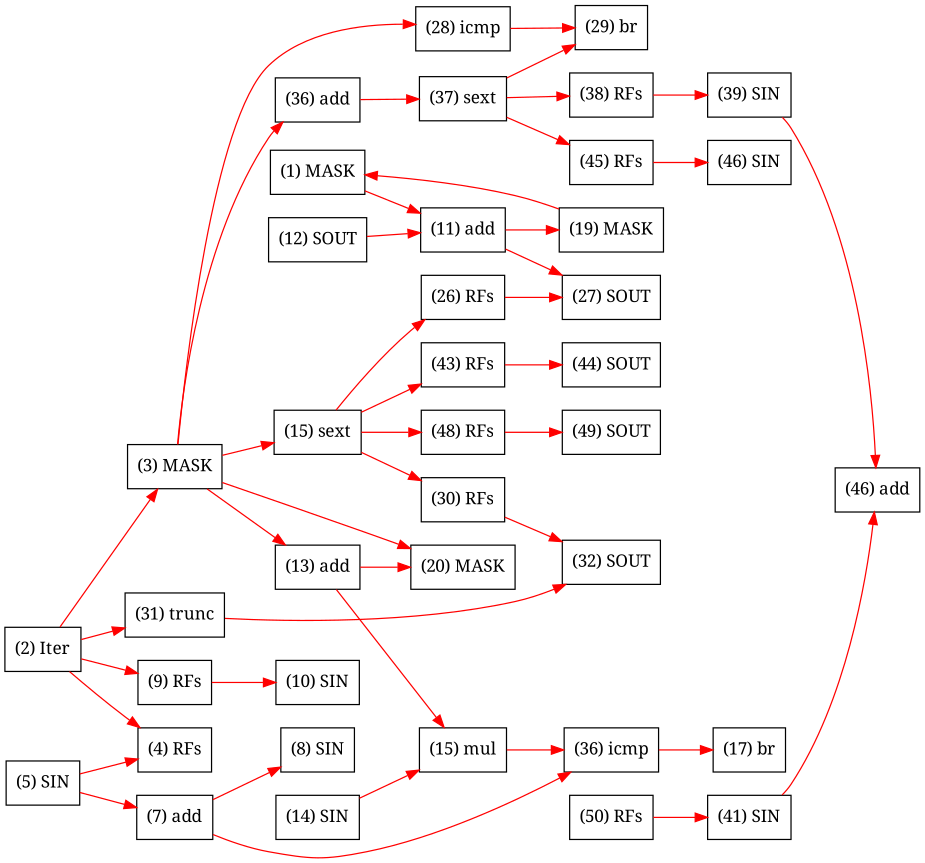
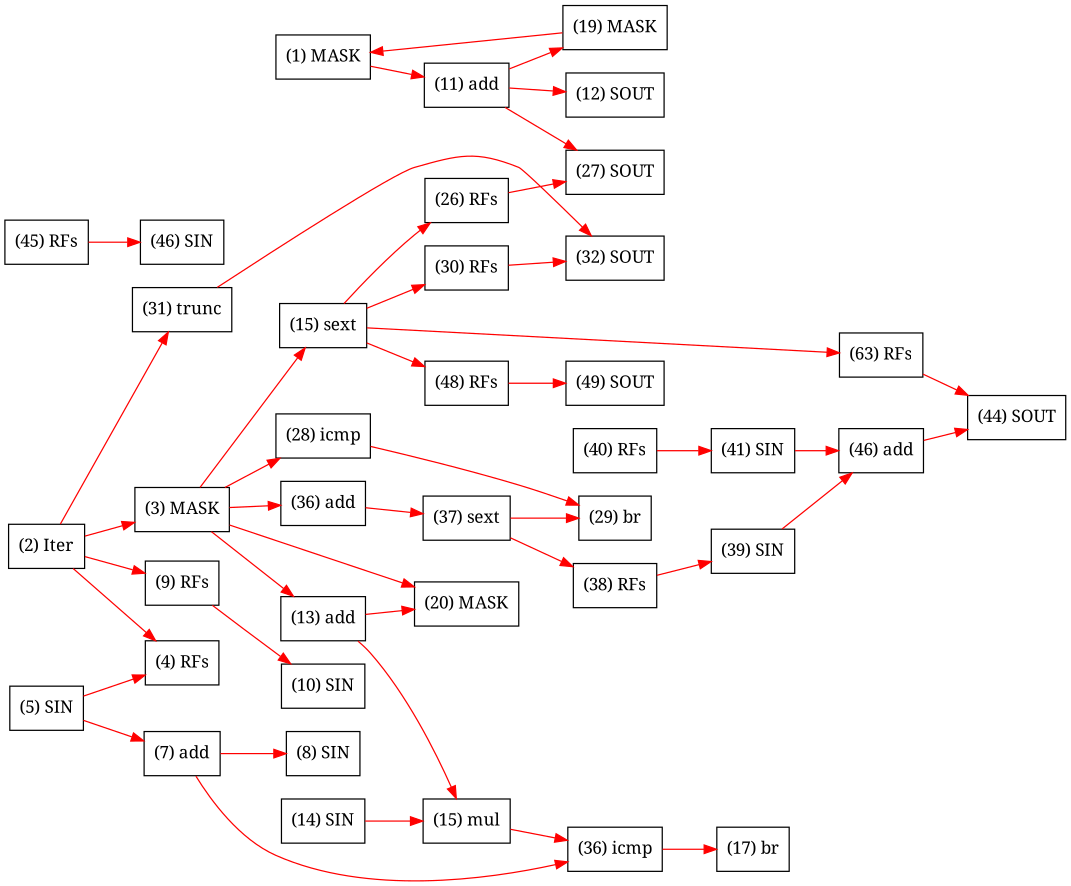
  digraph {
    fontname="Noto Serif"
    rankdir=LR
    node [fontname="Noto Serif" shape=record]
    edge [color=red fontname="Noto Serif"]
    n1 [label="(1) MASK"]
    n2 [label="(11) add"]
    n3 [label="(12) SOUT"]
    n4 [label="(19) MASK"]
    n5 [label="(27) SOUT"]
    n6 [label="(2) Iter"]
    n7 [label="(4) RFs"]
    n8 [label="(9) RFs"]
    n9 [label="(31) trunc"]
    n10 [label="(3) MASK"]
    n11 [label="(10) SIN"]
    n12 [label="(32) SOUT"]
    n13 [label="(13) add"]
    n14 [label="(20) MASK"]
    n15 [label="(15) sext"]
    n16 [label="(28) icmp"]
    n17 [label="(36) add"]
    n18 [label="(15) mul"]
    n19 [label="(26) RFs"]
    n20 [label="(30) RFs"]
-   n21 [label="(43) RFs"]
+   n21 [label="(63) RFs"]
    n22 [label="(48) RFs"]
    n23 [label="(29) br"]
    n24 [label="(37) sext"]
    n25 [label="(5) SIN"]
    n26 [label="(7) add"]
    n27 [label="(8) SIN"]
    n28 [label="(36) icmp"]
    n29 [label="(17) br"]
    n30 [label="(14) SIN"]
    n31 [label="(44) SOUT"]
    n32 [label="(49) SOUT"]
    n33 [label="(38) RFs"]
    n34 [label="(45) RFs"]
    n35 [label="(39) SIN"]
-   n36 [label="(50) RFs"]
+   n36 [label="(40) RFs"]
    n37 [label="(41) SIN"]
    n38 [label="(46) SIN"]
    n39 [label="(46) add"]
    n1 -> n2
-   n3 -> n2
+   n2 -> n3
    n2 -> n4
    n2 -> n5
    n4 -> n1
    n6 -> n7
    n6 -> n8
    n6 -> n9
    n6 -> n10
    n8 -> n11
    n9 -> n12
    n10 -> n13
    n10 -> n14
    n10 -> n15
    n10 -> n16
    n10 -> n17
    n13 -> n14
    n13 -> n18
    n15 -> n19
    n15 -> n20
    n15 -> n21
    n15 -> n22
    n16 -> n23
    n17 -> n24
    n18 -> n28
    n19 -> n5
    n20 -> n12
    n21 -> n31
    n22 -> n32
    n24 -> n23
    n24 -> n33
-   n24 -> n34
    n25 -> n7
    n25 -> n26
    n26 -> n27
    n26 -> n28
    n28 -> n29
    n30 -> n18
    n33 -> n35
    n34 -> n38
    n35 -> n39
    n36 -> n37
    n37 -> n39
+   n39 -> n31
  }
